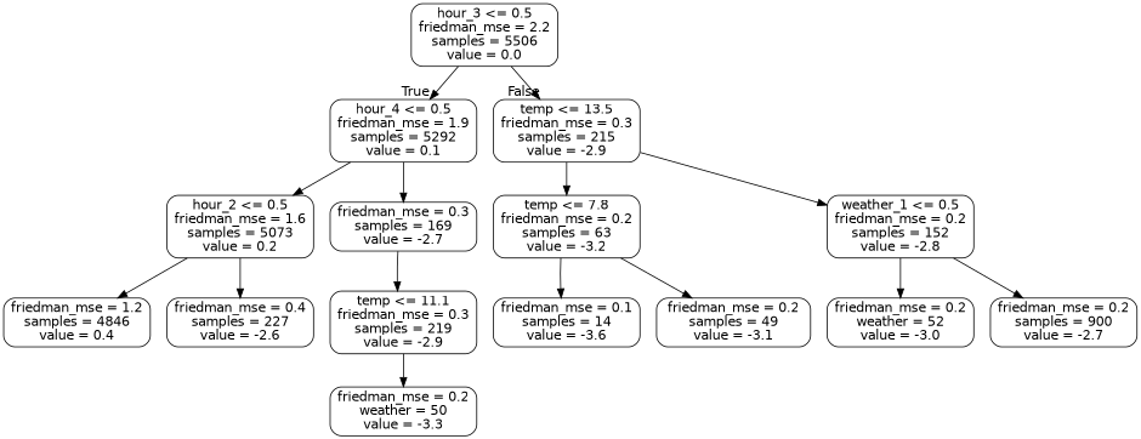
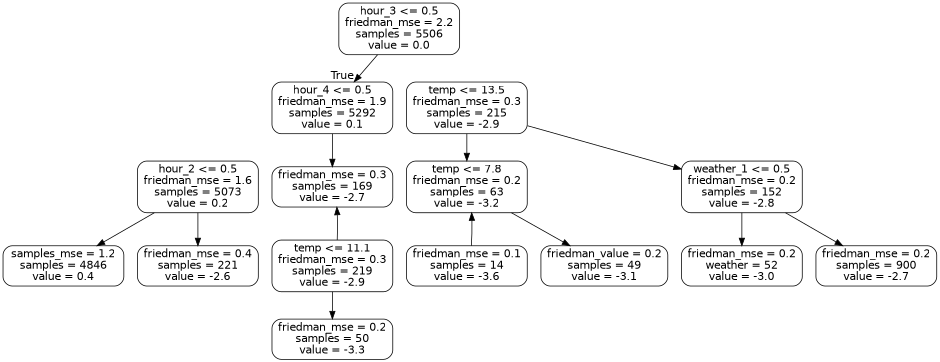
  digraph {
    node [color=black fontname=helvetica shape=box style=rounded]
    edge [fontname=helvetica]
    n1 [label="hour_3 <= 0.5\nfriedman_mse = 2.2\nsamples = 5506\nvalue = 0.0"]
    n2 [label="hour_4 <= 0.5\nfriedman_mse = 1.9\nsamples = 5292\nvalue = 0.1"]
    n3 [label="temp <= 13.5\nfriedman_mse = 0.3\nsamples = 215\nvalue = -2.9"]
    n4 [label="hour_2 <= 0.5\nfriedman_mse = 1.6\nsamples = 5073\nvalue = 0.2"]
    n5 [label="friedman_mse = 0.3\nsamples = 169\nvalue = -2.7"]
    n6 [label="temp <= 7.8\nfriedman_mse = 0.2\nsamples = 63\nvalue = -3.2"]
    n7 [label="weather_1 <= 0.5\nfriedman_mse = 0.2\nsamples = 152\nvalue = -2.8"]
-   n8 [label="friedman_mse = 1.2\nsamples = 4846\nvalue = 0.4"]
-   n9 [label="friedman_mse = 0.4\nsamples = 227\nvalue = -2.6"]
+   n8 [label="samples_mse = 1.2\nsamples = 4846\nvalue = 0.4"]
+   n9 [label="friedman_mse = 0.4\nsamples = 221\nvalue = -2.6"]
    n10 [label="temp <= 11.1\nfriedman_mse = 0.3\nsamples = 219\nvalue = -2.9"]
-   n11 [label="friedman_mse = 0.2\nweather = 50\nvalue = -3.3"]
+   n11 [label="friedman_mse = 0.2\nsamples = 50\nvalue = -3.3"]
    n12 [label="friedman_mse = 0.1\nsamples = 14\nvalue = -3.6"]
-   n13 [label="friedman_mse = 0.2\nsamples = 49\nvalue = -3.1"]
+   n13 [label="friedman_value = 0.2\nsamples = 49\nvalue = -3.1"]
    n14 [label="friedman_mse = 0.2\nweather = 52\nvalue = -3.0"]
    n15 [label="friedman_mse = 0.2\nsamples = 900\nvalue = -2.7"]
    n1 -> n2 [headlabel=True labelangle=45 labeldistance=2.5]
-   n1 -> n3 [headlabel=False labelangle=-45 labeldistance=2.5]
-   n2 -> n4
    n2 -> n5
    n3 -> n6
    n3 -> n7
    n4 -> n8
    n4 -> n9
-   n6 -> n12
+   n12 -> n6
    n6 -> n13
    n7 -> n14
    n7 -> n15
-   n5 -> n10
+   n10 -> n5
    n10 -> n11
  }
